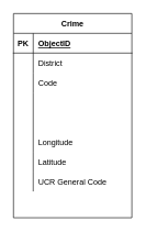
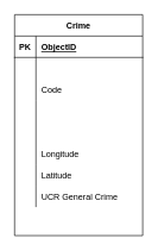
  <mxCell id="0" />
  <mxCell id="1" parent="0" />
  <mxCell id="2" value="Crime" style="shape=table;startSize=30;container=1;collapsible=1;childLayout=tableLayout;fixedRows=1;rowLines=0;fontStyle=1;align=center;resizeLast=1;" vertex="1" parent="1"><mxGeometry x="20" y="20" width="180" height="310" as="geometry" /></mxCell>
  <mxCell id="3" value="" style="shape=partialRectangle;collapsible=0;dropTarget=0;pointerEvents=0;fillColor=none;top=0;left=0;bottom=1;right=0;points=[[0,0.5],[1,0.5]];portConstraint=eastwest;" vertex="1" parent="2"><mxGeometry y="30" width="180" height="30" as="geometry" /></mxCell>
  <mxCell id="4" value="PK" style="shape=partialRectangle;connectable=0;fillColor=none;top=0;left=0;bottom=0;right=0;fontStyle=1;overflow=hidden;" vertex="1" parent="3"><mxGeometry width="30" height="30" as="geometry" /></mxCell>
  <mxCell id="5" value="ObjectID" style="shape=partialRectangle;connectable=0;fillColor=none;top=0;left=0;bottom=0;right=0;align=left;spacingLeft=6;fontStyle=5;overflow=hidden;" vertex="1" parent="3"><mxGeometry x="30" width="150" height="30" as="geometry" /></mxCell>
  <mxCell id="6" value="" style="shape=partialRectangle;collapsible=0;dropTarget=0;pointerEvents=0;fillColor=none;top=0;left=0;bottom=0;right=0;points=[[0,0.5],[1,0.5]];portConstraint=eastwest;" vertex="1" parent="2"><mxGeometry y="60" width="180" height="30" as="geometry" /></mxCell>
  <mxCell id="7" value="" style="shape=partialRectangle;connectable=0;fillColor=none;top=0;left=0;bottom=0;right=0;editable=1;overflow=hidden;" vertex="1" parent="6"><mxGeometry width="30" height="30" as="geometry" /></mxCell>
- <mxCell id="8" value="District" style="shape=partialRectangle;connectable=0;fillColor=none;top=0;left=0;bottom=0;right=0;align=left;spacingLeft=6;overflow=hidden;" vertex="1" parent="6"><mxGeometry x="30" width="150" height="30" as="geometry" /></mxCell>
  <mxCell id="9" value="" style="shape=partialRectangle;collapsible=0;dropTarget=0;pointerEvents=0;fillColor=none;top=0;left=0;bottom=0;right=0;points=[[0,0.5],[1,0.5]];portConstraint=eastwest;" vertex="1" parent="2"><mxGeometry y="90" width="180" height="30" as="geometry" /></mxCell>
  <mxCell id="10" value="" style="shape=partialRectangle;connectable=0;fillColor=none;top=0;left=0;bottom=0;right=0;editable=1;overflow=hidden;" vertex="1" parent="9"><mxGeometry width="30" height="30" as="geometry" /></mxCell>
  <mxCell id="11" value="Code" style="shape=partialRectangle;connectable=0;fillColor=none;top=0;left=0;bottom=0;right=0;align=left;spacingLeft=6;overflow=hidden;" vertex="1" parent="9"><mxGeometry x="30" width="150" height="30" as="geometry" /></mxCell>
  <mxCell id="12" value="" style="shape=partialRectangle;collapsible=0;dropTarget=0;pointerEvents=0;fillColor=none;top=0;left=0;bottom=0;right=0;points=[[0,0.5],[1,0.5]];portConstraint=eastwest;" vertex="1" parent="2"><mxGeometry y="120" width="180" height="30" as="geometry" /></mxCell>
  <mxCell id="13" value="" style="shape=partialRectangle;connectable=0;fillColor=none;top=0;left=0;bottom=0;right=0;editable=1;overflow=hidden;" vertex="1" parent="12"><mxGeometry width="30" height="30" as="geometry" /></mxCell>
  <mxCell id="14" style="shape=partialRectangle;collapsible=0;dropTarget=0;pointerEvents=0;fillColor=none;top=0;left=0;bottom=0;right=0;points=[[0,0.5],[1,0.5]];portConstraint=eastwest;" vertex="1" parent="2"><mxGeometry y="150" width="180" height="30" as="geometry" /></mxCell>
  <mxCell id="15" style="shape=partialRectangle;connectable=0;fillColor=none;top=0;left=0;bottom=0;right=0;editable=1;overflow=hidden;" vertex="1" parent="14"><mxGeometry width="30" height="30" as="geometry" /></mxCell>
  <mxCell id="16" style="shape=partialRectangle;collapsible=0;dropTarget=0;pointerEvents=0;fillColor=none;top=0;left=0;bottom=0;right=0;points=[[0,0.5],[1,0.5]];portConstraint=eastwest;" vertex="1" parent="2"><mxGeometry y="180" width="180" height="30" as="geometry" /></mxCell>
  <mxCell id="17" style="shape=partialRectangle;connectable=0;fillColor=none;top=0;left=0;bottom=0;right=0;editable=1;overflow=hidden;" vertex="1" parent="16"><mxGeometry width="30" height="30" as="geometry" /></mxCell>
  <mxCell id="18" value="Longitude " style="shape=partialRectangle;connectable=0;fillColor=none;top=0;left=0;bottom=0;right=0;align=left;spacingLeft=6;overflow=hidden;" vertex="1" parent="16"><mxGeometry x="30" width="150" height="30" as="geometry" /></mxCell>
  <mxCell id="19" style="shape=partialRectangle;collapsible=0;dropTarget=0;pointerEvents=0;fillColor=none;top=0;left=0;bottom=0;right=0;points=[[0,0.5],[1,0.5]];portConstraint=eastwest;" vertex="1" parent="2"><mxGeometry y="210" width="180" height="30" as="geometry" /></mxCell>
  <mxCell id="20" style="shape=partialRectangle;connectable=0;fillColor=none;top=0;left=0;bottom=0;right=0;editable=1;overflow=hidden;" vertex="1" parent="19"><mxGeometry width="30" height="30" as="geometry" /></mxCell>
  <mxCell id="21" value="Latitude" style="shape=partialRectangle;connectable=0;fillColor=none;top=0;left=0;bottom=0;right=0;align=left;spacingLeft=6;overflow=hidden;" vertex="1" parent="19"><mxGeometry x="30" width="150" height="30" as="geometry" /></mxCell>
  <mxCell id="22" style="shape=partialRectangle;collapsible=0;dropTarget=0;pointerEvents=0;fillColor=none;top=0;left=0;bottom=0;right=0;points=[[0,0.5],[1,0.5]];portConstraint=eastwest;" vertex="1" parent="2"><mxGeometry y="240" width="180" height="30" as="geometry" /></mxCell>
  <mxCell id="23" style="shape=partialRectangle;connectable=0;fillColor=none;top=0;left=0;bottom=0;right=0;editable=1;overflow=hidden;" vertex="1" parent="22"><mxGeometry width="30" height="30" as="geometry" /></mxCell>
- <mxCell id="24" value="UCR General Code" style="shape=partialRectangle;connectable=0;fillColor=none;top=0;left=0;bottom=0;right=0;align=left;spacingLeft=6;overflow=hidden;" vertex="1" parent="22"><mxGeometry x="30" width="150" height="30" as="geometry" /></mxCell>
+ <mxCell id="24" value="UCR General Crime" style="shape=partialRectangle;connectable=0;fillColor=none;top=0;left=0;bottom=0;right=0;align=left;spacingLeft=6;overflow=hidden;" vertex="1" parent="22"><mxGeometry x="30" width="150" height="30" as="geometry" /></mxCell>
  <mxCell id="25" style="shape=partialRectangle;collapsible=0;dropTarget=0;pointerEvents=0;fillColor=none;top=0;left=0;bottom=0;right=0;points=[[0,0.5],[1,0.5]];portConstraint=eastwest;" vertex="1" parent="2"><mxGeometry y="270" width="180" height="30" as="geometry" /></mxCell>
  <mxCell id="26" style="shape=partialRectangle;connectable=0;fillColor=none;top=0;left=0;bottom=0;right=0;editable=1;overflow=hidden;" vertex="1" parent="25"><mxGeometry width="30" height="30" as="geometry" /></mxCell>
